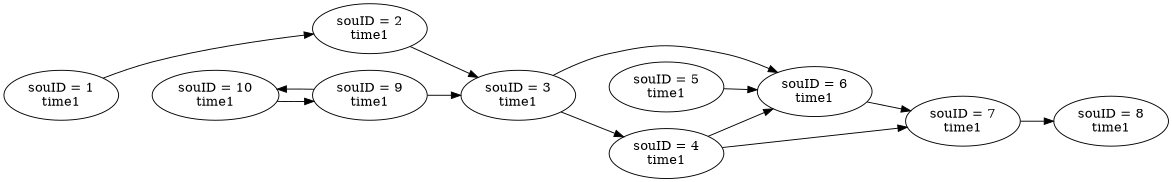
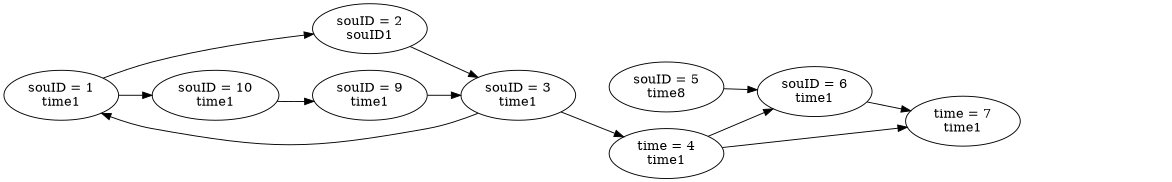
  digraph {
    rankdir=LR
    n1 [label="souID = 1\ntime1"]
-   n2 [label="souID = 2\ntime1"]
+   n2 [label="souID = 2\nsouID1"]
    n3 [label="souID = 3\ntime1"]
-   n4 [label="souID = 4\ntime1"]
+   n4 [label="time = 4\ntime1"]
    n5 [label="souID = 6\ntime1"]
-   n6 [label="souID = 7\ntime1"]
+   n6 [label="time = 7\ntime1"]
    n7 [label="souID = 9\ntime1"]
    n8 [label="souID = 10\ntime1"]
-   n9 [label="souID = 5\ntime1"]
-   n10 [label="souID = 8\ntime1"]
+   n9 [label="souID = 5\ntime8"]
    n1 -> n2
    n2 -> n3
-   n3 -> n5
+   n3 -> n1
    n3 -> n4
    n4 -> n5
    n4 -> n6
    n5 -> n6
-   n6 -> n10
    n7 -> n3
-   n7 -> n8
+   n1 -> n8
    n8 -> n7
    n9 -> n5
  }
